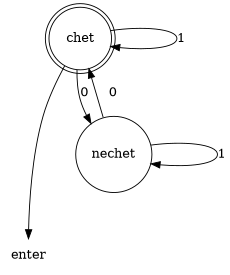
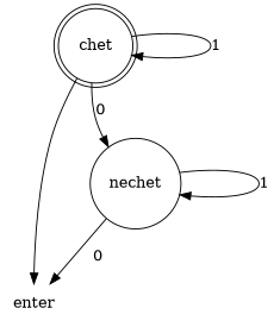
  digraph {
    nodesep=1
    spline=true
    node [shape=circle]
    enter [shape=none]
    n2 [label=chet peripheries=2]
    n3 [label=nechet]
    n2 -> enter
    n2 -> n2 [label=1]
    n2 -> n3 [label=0]
-   n3 -> n2 [label="   0  "]
+   n3 -> enter [label="   0  "]
    n3 -> n3 [label=1]
  }
